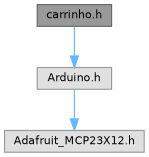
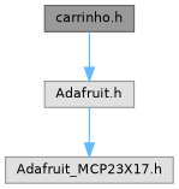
  digraph {
    node [color=grey60 fillcolor="#E0E0E0" fontname=Helvetica fontsize=10 shape=box style=filled]
    edge [color=steelblue1 fontname=Helvetica fontsize=10 labelfontname=Helvetica labelfontsize=10 style=solid]
    n1 [color=gray40 fillcolor=grey60 fontcolor=black height=0.2 label="carrinho.h" width=0.4]
-   n2 [height=0.2 label="Arduino.h" width=0.4]
-   n3 [height=0.2 label="Adafruit_MCP23X12.h" width=0.4]
+   n2 [height=0.2 label="Adafruit.h" width=0.4]
+   n3 [height=0.2 label="Adafruit_MCP23X17.h" width=0.4]
    n1 -> n2
    n2 -> n3
  }
